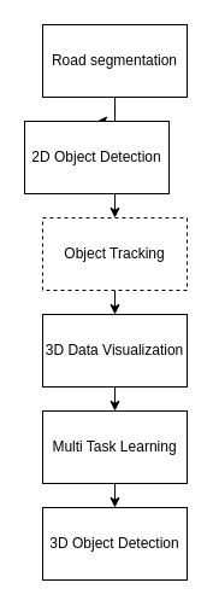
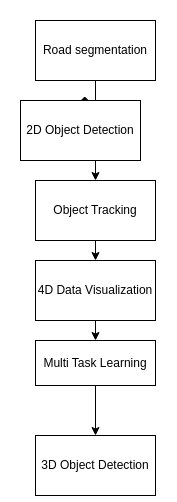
  <mxCell id="0" />
  <mxCell id="1" parent="0" />
- <mxCell id="2" style="edgeStyle=orthogonalEdgeStyle;rounded=0;orthogonalLoop=1;jettySize=auto;html=1;exitX=0.5;exitY=1;exitDx=0;exitDy=0;" edge="1" parent="1" source="3" target="7"><mxGeometry relative="1" as="geometry" /></mxCell>
+ <mxCell id="2" style="edgeStyle=orthogonalEdgeStyle;rounded=0;orthogonalLoop=1;jettySize=auto;html=1;exitX=0.5;exitY=1;exitDx=0;exitDy=0;endArrow=diamond;" edge="1" parent="1" source="3" target="7"><mxGeometry relative="1" as="geometry" /></mxCell>
  <mxCell id="3" value="Road segmentation" style="rounded=0;whiteSpace=wrap;html=1;" vertex="1" parent="1"><mxGeometry x="35" width="120" height="60" as="geometry" y="20" /></mxCell>
  <mxCell id="4" style="edgeStyle=orthogonalEdgeStyle;rounded=0;orthogonalLoop=1;jettySize=auto;html=1;exitX=0.5;exitY=1;exitDx=0;exitDy=0;entryX=0.5;entryY=0;entryDx=0;entryDy=0;" edge="1" parent="1" source="5" target="9"><mxGeometry relative="1" as="geometry" /></mxCell>
- <mxCell id="5" value="Object Tracking" style="rounded=0;whiteSpace=wrap;html=1;dashed=1;" vertex="1" parent="1"><mxGeometry x="35" y="180" width="120" height="60" as="geometry" /></mxCell>
+ <mxCell id="5" value="Object Tracking" style="rounded=0;whiteSpace=wrap;html=1;" vertex="1" parent="1"><mxGeometry x="35" y="180" width="120" height="60" as="geometry" /></mxCell>
  <mxCell id="6" style="edgeStyle=orthogonalEdgeStyle;rounded=0;orthogonalLoop=1;jettySize=auto;html=1;exitX=0.5;exitY=1;exitDx=0;exitDy=0;entryX=0.5;entryY=0;entryDx=0;entryDy=0;" edge="1" parent="1" source="7" target="5"><mxGeometry relative="1" as="geometry" /></mxCell>
  <mxCell id="7" value="2D Object Detection" style="rounded=0;whiteSpace=wrap;html=1;" vertex="1" parent="1"><mxGeometry x="20" y="100" width="120" height="60" as="geometry" /></mxCell>
  <mxCell id="8" style="edgeStyle=orthogonalEdgeStyle;rounded=0;orthogonalLoop=1;jettySize=auto;html=1;exitX=0.5;exitY=1;exitDx=0;exitDy=0;entryX=0.5;entryY=0;entryDx=0;entryDy=0;" edge="1" parent="1" source="9" target="11"><mxGeometry relative="1" as="geometry" /></mxCell>
- <mxCell id="9" value="3D Data Visualization" style="rounded=0;whiteSpace=wrap;html=1;" vertex="1" parent="1"><mxGeometry x="35" y="260" width="120" height="60" as="geometry" /></mxCell>
+ <mxCell id="9" value="4D Data Visualization" style="rounded=0;whiteSpace=wrap;html=1;" vertex="1" parent="1"><mxGeometry x="35" y="260" width="120" height="60" as="geometry" /></mxCell>
  <mxCell id="10" style="edgeStyle=orthogonalEdgeStyle;rounded=0;orthogonalLoop=1;jettySize=auto;html=1;exitX=0.5;exitY=1;exitDx=0;exitDy=0;entryX=0.5;entryY=0;entryDx=0;entryDy=0;" edge="1" parent="1" source="11" target="12"><mxGeometry relative="1" as="geometry" /></mxCell>
- <mxCell id="11" value="Multi Task Learning" style="rounded=0;whiteSpace=wrap;html=1;" vertex="1" parent="1"><mxGeometry x="35" y="340" width="120" height="60" as="geometry" /></mxCell>
- <mxCell id="12" value="3D Object Detection" style="rounded=0;whiteSpace=wrap;html=1;" vertex="1" parent="1"><mxGeometry x="35" y="420" width="120" height="60" as="geometry" /></mxCell>
+ <mxCell id="11" value="Multi Task Learning" style="rounded=0;whiteSpace=wrap;html=1;" vertex="1" parent="1"><mxGeometry x="35" y="340" width="120" height="45" as="geometry" /></mxCell>
+ <mxCell id="12" value="3D Object Detection" style="rounded=0;whiteSpace=wrap;html=1;" vertex="1" parent="1"><mxGeometry x="35" y="435" width="120" height="60" as="geometry" /></mxCell>
